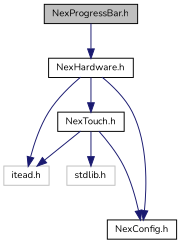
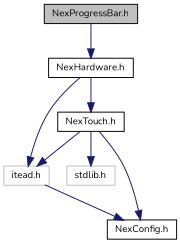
  digraph {
    fontname=Nunito
    node [color=black fillcolor=white fontname=Nunito fontsize=10 shape=record style=filled]
    edge [color=midnightblue fontname=Nunito fontsize=10 labelfontname=Helvetica labelfontsize=10 style=solid]
    n1 [fillcolor=grey75 fontcolor=black height=0.2 label="NexProgressBar.h" width=0.4]
    n2 [height=0.2 label="NexHardware.h" width=0.4]
    n3 [height=0.2 label="NexTouch.h" width=0.4]
    n4 [color=grey75 height=0.2 label="itead.h" width=0.4]
    n5 [color=grey75 height=0.2 label="stdlib.h" width=0.4]
    n6 [height=0.2 label="NexConfig.h" width=0.4]
    n1 -> n2
    n2 -> n3
    n2 -> n4
-   n2 -> n6
+   n4 -> n6
    n3 -> n4
    n3 -> n5
    n3 -> n6
  }
